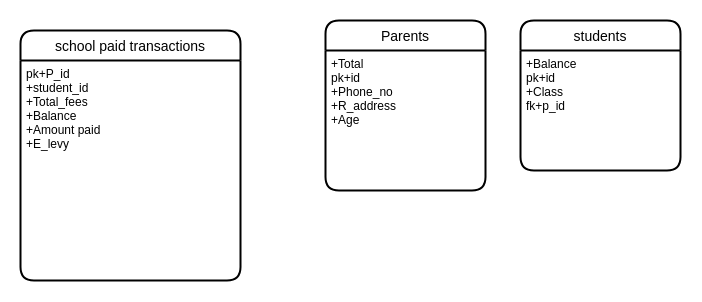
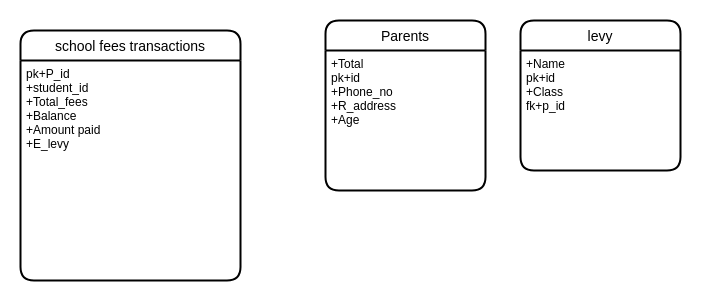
  <mxCell id="0" />
  <mxCell id="1" parent="0" />
  <mxCell id="2" value="Parents" style="swimlane;childLayout=stackLayout;horizontal=1;startSize=30;horizontalStack=0;rounded=1;fontSize=14;fontStyle=0;strokeWidth=2;resizeParent=0;resizeLast=1;shadow=0;dashed=0;align=center;" parent="1" vertex="1"><mxGeometry x="325" y="20" width="160" height="170" as="geometry" /></mxCell>
  <mxCell id="3" value="+Total&#10;pk+id&#10;+Phone_no&#10;+R_address&#10;+Age" style="align=left;strokeColor=none;fillColor=none;spacingLeft=4;fontSize=12;verticalAlign=top;resizable=0;rotatable=0;part=1;" parent="2" vertex="1"><mxGeometry y="30" width="160" height="140" as="geometry" /></mxCell>
- <mxCell id="4" value="students" style="swimlane;childLayout=stackLayout;horizontal=1;startSize=30;horizontalStack=0;rounded=1;fontSize=14;fontStyle=0;strokeWidth=2;resizeParent=0;resizeLast=1;shadow=0;dashed=0;align=center;" parent="1" vertex="1"><mxGeometry x="520" y="20" width="160" height="150" as="geometry" /></mxCell>
- <mxCell id="5" value="+Balance&#10;pk+id&#10;+Class&#10;fk+p_id" style="align=left;strokeColor=none;fillColor=none;spacingLeft=4;fontSize=12;verticalAlign=top;resizable=0;rotatable=0;part=1;" parent="4" vertex="1"><mxGeometry y="30" width="160" height="120" as="geometry" /></mxCell>
- <mxCell id="6" value="school paid transactions" style="swimlane;childLayout=stackLayout;horizontal=1;startSize=30;horizontalStack=0;rounded=1;fontSize=14;fontStyle=0;strokeWidth=2;resizeParent=0;resizeLast=1;shadow=0;dashed=0;align=center;" parent="1" vertex="1"><mxGeometry x="20" y="30" width="220" height="250" as="geometry" /></mxCell>
+ <mxCell id="4" value="levy" style="swimlane;childLayout=stackLayout;horizontal=1;startSize=30;horizontalStack=0;rounded=1;fontSize=14;fontStyle=0;strokeWidth=2;resizeParent=0;resizeLast=1;shadow=0;dashed=0;align=center;" parent="1" vertex="1"><mxGeometry x="520" y="20" width="160" height="150" as="geometry" /></mxCell>
+ <mxCell id="5" value="+Name&#10;pk+id&#10;+Class&#10;fk+p_id" style="align=left;strokeColor=none;fillColor=none;spacingLeft=4;fontSize=12;verticalAlign=top;resizable=0;rotatable=0;part=1;" parent="4" vertex="1"><mxGeometry y="30" width="160" height="120" as="geometry" /></mxCell>
+ <mxCell id="6" value="school fees transactions" style="swimlane;childLayout=stackLayout;horizontal=1;startSize=30;horizontalStack=0;rounded=1;fontSize=14;fontStyle=0;strokeWidth=2;resizeParent=0;resizeLast=1;shadow=0;dashed=0;align=center;" parent="1" vertex="1"><mxGeometry x="20" y="30" width="220" height="250" as="geometry" /></mxCell>
  <mxCell id="7" value="pk+P_id&#10;+student_id&#10;+Total_fees&#10;+Balance&#10;+Amount paid&#10;+E_levy" style="align=left;strokeColor=none;fillColor=none;spacingLeft=4;fontSize=12;verticalAlign=top;resizable=0;rotatable=0;part=1;" parent="6" vertex="1"><mxGeometry y="30" width="220" height="220" as="geometry" /></mxCell>
